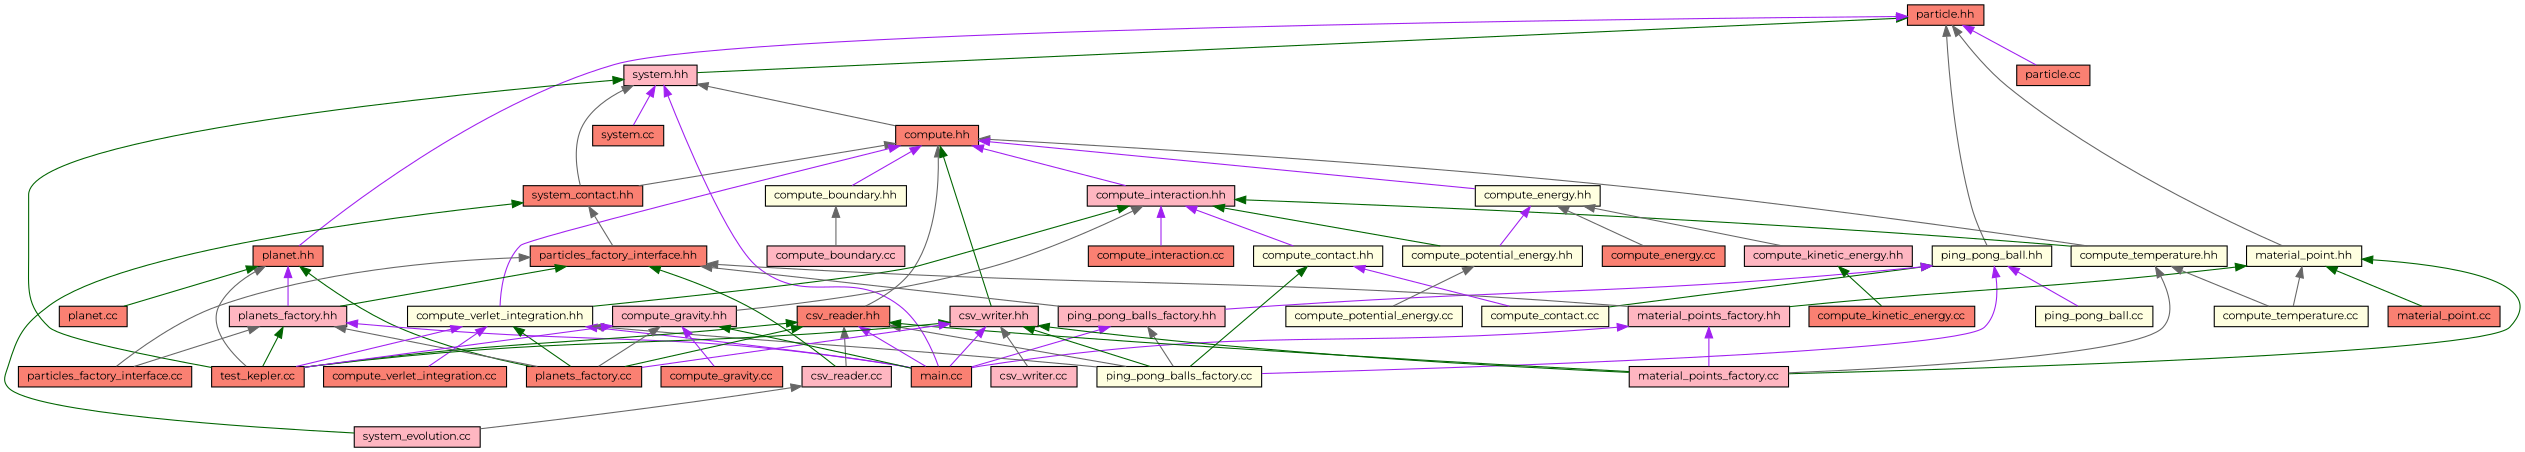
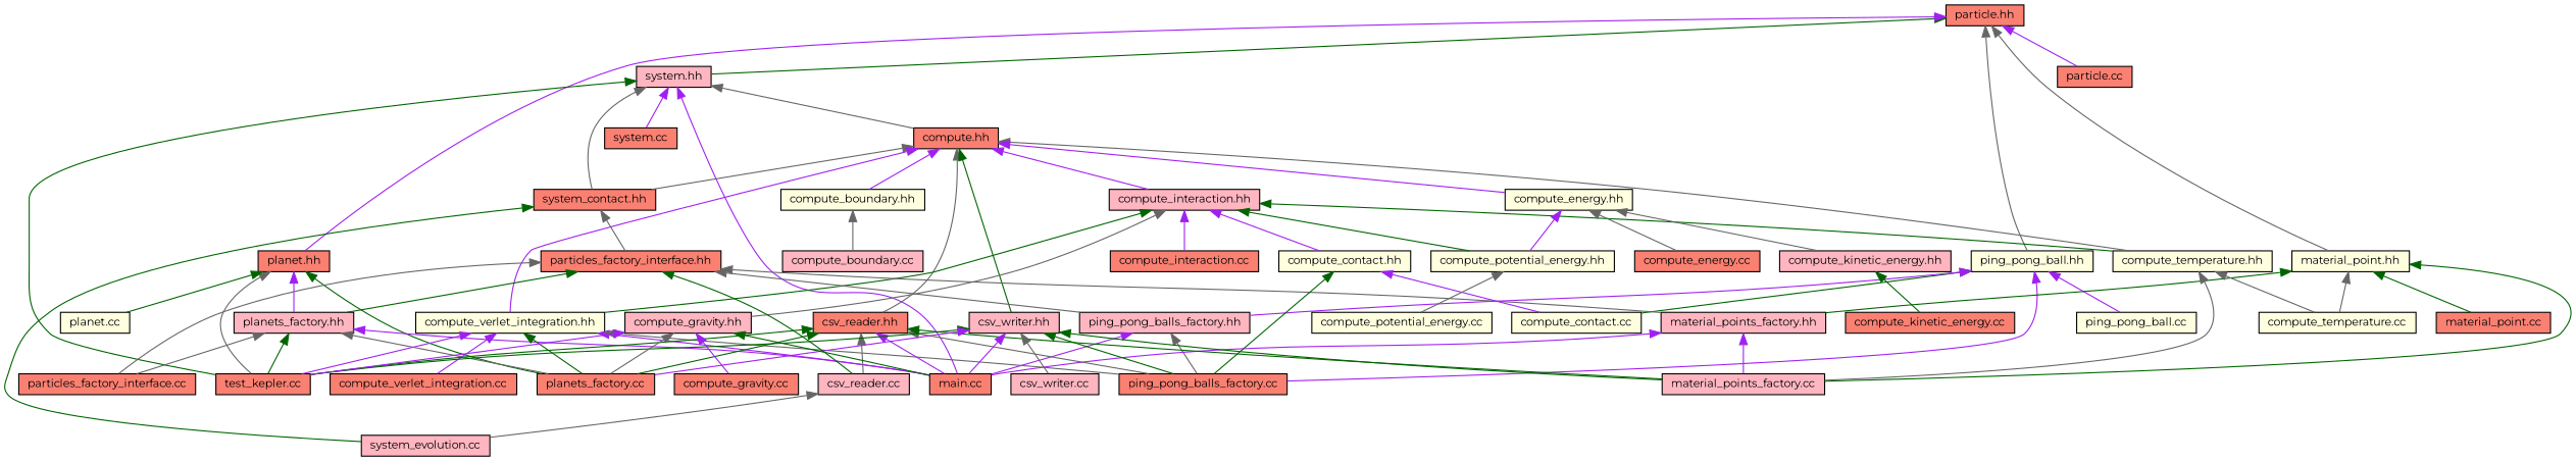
  digraph {
    fontname=Montserrat
    node [color=black fillcolor=salmon fontname=Montserrat fontsize=10 shape=record style=filled]
    edge [color=gray40 dir=back fontname=Montserrat fontsize=10 labelfontname=Helvetica labelfontsize=10 style=solid]
    n1 [fontcolor=black height=0.2 label="particle.hh" width=0.4]
    n2 [fillcolor=lightpink height=0.2 label="system.hh" width=0.4]
    n3 [fillcolor=lightyellow height=0.2 label="ping_pong_ball.hh" width=0.4]
    n4 [fillcolor=lightyellow height=0.2 label="material_point.hh" width=0.4]
    n5 [height=0.2 label="planet.hh" width=0.4]
    n6 [height=0.2 label="particle.cc" width=0.4]
    n7 [height=0.2 label="compute.hh" width=0.4]
    n8 [height=0.2 label="main.cc" width=0.4]
    n9 [height=0.2 label="test_kepler.cc" width=0.4]
    n10 [height=0.2 label="system_contact.hh" width=0.4]
    n11 [height=0.2 label="system.cc" width=0.4]
    n12 [fillcolor=lightyellow height=0.2 label="compute_contact.cc" width=0.4]
-   n13 [fillcolor=lightyellow height=0.2 label="ping_pong_balls_factory.cc" width=0.4]
+   n13 [height=0.2 label="ping_pong_balls_factory.cc" width=0.4]
    n14 [fillcolor=lightpink height=0.2 label="ping_pong_balls_factory.hh" width=0.4]
    n15 [fillcolor=lightyellow height=0.2 label="ping_pong_ball.cc" width=0.4]
    n16 [fillcolor=lightyellow height=0.2 label="compute_temperature.cc" width=0.4]
    n17 [fillcolor=lightpink height=0.2 label="material_points_factory.cc" width=0.4]
    n18 [fillcolor=lightpink height=0.2 label="material_points_factory.hh" width=0.4]
    n19 [height=0.2 label="material_point.cc" width=0.4]
    n20 [height=0.2 label="planets_factory.cc" width=0.4]
    n21 [fillcolor=lightpink height=0.2 label="planets_factory.hh" width=0.4]
-   n22 [height=0.2 label="planet.cc" width=0.4]
+   n22 [fillcolor=lightyellow height=0.2 label="planet.cc" width=0.4]
    n23 [fillcolor=lightyellow height=0.2 label="compute_boundary.hh" width=0.4]
    n24 [fillcolor=lightpink height=0.2 label="compute_interaction.hh" width=0.4]
    n25 [fillcolor=lightyellow height=0.2 label="compute_temperature.hh" width=0.4]
    n26 [fillcolor=lightyellow height=0.2 label="compute_verlet_integration.hh" width=0.4]
    n27 [fillcolor=lightyellow height=0.2 label="compute_energy.hh" width=0.4]
    n28 [height=0.2 label="csv_reader.hh" width=0.4]
    n29 [fillcolor=lightpink height=0.2 label="csv_writer.hh" width=0.4]
    n30 [height=0.2 label="particles_factory_interface.hh" width=0.4]
    n31 [fillcolor=lightpink height=0.2 label="system_evolution.cc" width=0.4]
    n32 [fillcolor=lightpink height=0.2 label="compute_boundary.cc" width=0.4]
    n33 [fillcolor=lightyellow height=0.2 label="compute_contact.hh" width=0.4]
    n34 [fillcolor=lightpink height=0.2 label="compute_gravity.hh" width=0.4]
    n35 [height=0.2 label="compute_interaction.cc" width=0.4]
    n36 [fillcolor=lightyellow height=0.2 label="compute_potential_energy.hh" width=0.4]
    n37 [height=0.2 label="compute_verlet_integration.cc" width=0.4]
    n38 [height=0.2 label="compute_energy.cc" width=0.4]
    n39 [fillcolor=lightpink height=0.2 label="compute_kinetic_energy.hh" width=0.4]
    n40 [fillcolor=lightpink height=0.2 label="csv_reader.cc" width=0.4]
    n41 [fillcolor=lightpink height=0.2 label="csv_writer.cc" width=0.4]
    n42 [height=0.2 label="compute_gravity.cc" width=0.4]
    n43 [fillcolor=lightyellow height=0.2 label="compute_potential_energy.cc" width=0.4]
    n44 [height=0.2 label="compute_kinetic_energy.cc" width=0.4]
    n45 [height=0.2 label="particles_factory_interface.cc" width=0.4]
    n1 -> n2 [color=darkgreen]
    n1 -> n3
    n1 -> n4
    n1 -> n5 [color=purple]
    n1 -> n6 [color=purple]
    n2 -> n7
    n2 -> n8 [color=purple]
    n2 -> n9 [color=darkgreen]
    n2 -> n10
    n2 -> n11 [color=purple]
    n3 -> n12 [color=darkgreen]
    n3 -> n13 [color=purple]
    n3 -> n14 [color=purple]
    n3 -> n15 [color=purple]
    n4 -> n16
    n4 -> n17 [color=darkgreen]
    n4 -> n18 [color=darkgreen]
    n4 -> n19 [color=darkgreen]
    n5 -> n9
    n5 -> n20 [color=darkgreen]
    n5 -> n21 [color=purple]
    n5 -> n22 [color=darkgreen]
    n7 -> n10
    n7 -> n23 [color=purple]
    n7 -> n24 [color=purple]
    n7 -> n25
    n7 -> n26 [color=purple]
    n7 -> n27 [color=purple]
    n7 -> n28
    n7 -> n29 [color=darkgreen]
    n10 -> n30
    n10 -> n31 [color=darkgreen]
    n14 -> n8 [color=purple]
    n14 -> n13
    n18 -> n8 [color=purple]
    n18 -> n17 [color=purple]
    n21 -> n8 [color=purple]
    n21 -> n9 [color=darkgreen]
    n21 -> n20
    n21 -> n45
    n23 -> n32
    n24 -> n25 [color=darkgreen]
    n24 -> n26 [color=darkgreen]
    n24 -> n33 [color=purple]
    n24 -> n34
    n24 -> n35 [color=purple]
    n24 -> n36 [color=darkgreen]
    n25 -> n16
    n25 -> n17
    n26 -> n8 [color=purple]
    n26 -> n9 [color=purple]
    n26 -> n13
    n26 -> n20 [color=darkgreen]
    n26 -> n37 [color=purple]
    n27 -> n36 [color=purple]
    n27 -> n38
    n27 -> n39
    n28 -> n8 [color=purple]
    n28 -> n9 [color=darkgreen]
    n28 -> n13
    n28 -> n17 [color=darkgreen]
    n28 -> n20 [color=darkgreen]
    n28 -> n40
    n29 -> n8 [color=purple]
    n29 -> n9 [color=darkgreen]
    n29 -> n13 [color=darkgreen]
    n29 -> n17 [color=darkgreen]
    n29 -> n20 [color=purple]
    n29 -> n41
    n30 -> n14
    n30 -> n18
    n30 -> n21 [color=darkgreen]
    n30 -> n40 [color=darkgreen]
    n30 -> n45
    n33 -> n12 [color=purple]
    n33 -> n13 [color=darkgreen]
    n34 -> n8 [color=darkgreen]
    n34 -> n9 [color=purple]
    n34 -> n20
    n34 -> n42 [color=purple]
    n36 -> n43
    n39 -> n44 [color=darkgreen]
    n40 -> n31
  }
